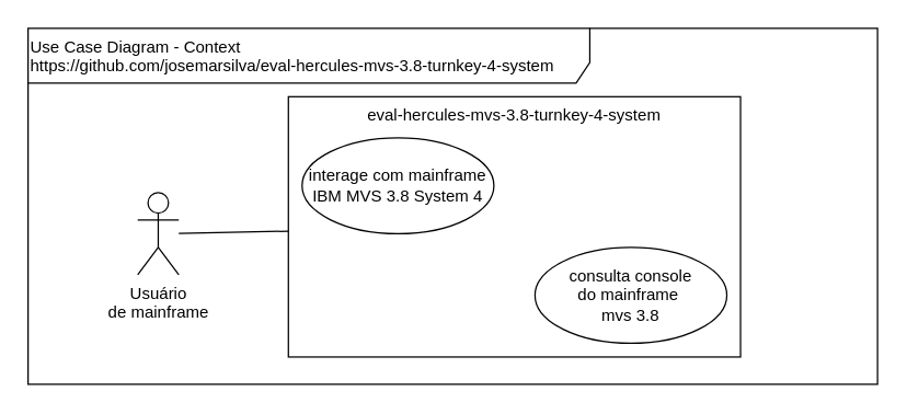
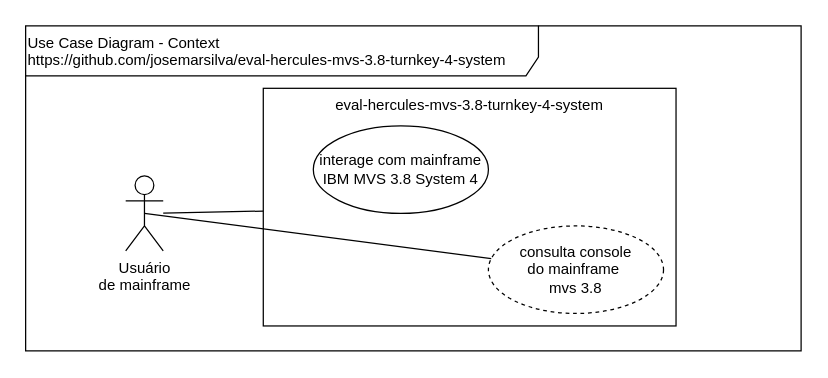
  <mxCell id="0" />
  <mxCell id="1" parent="0" />
  <mxCell id="2" value="Use Case Diagram - Context&lt;br&gt;https://github.com/josemarsilva/eval-hercules-mvs-3.8-turnkey-4-system&lt;br&gt;" style="shape=umlFrame;whiteSpace=wrap;html=1;width=410;height=40;verticalAlign=top;align=left;" parent="1" vertex="1"><mxGeometry x="20" y="20" width="620" height="260" as="geometry" /></mxCell>
  <mxCell id="3" value="&lt;div style=&quot;text-align: center&quot;&gt;&lt;span&gt;Usuário&lt;/span&gt;&lt;/div&gt;&lt;div style=&quot;text-align: center&quot;&gt;&lt;span&gt;de mainframe&lt;/span&gt;&lt;/div&gt;" style="shape=umlActor;verticalLabelPosition=bottom;labelBackgroundColor=#ffffff;verticalAlign=top;html=1;align=center;" parent="1" vertex="1"><mxGeometry x="100" y="140" width="30" height="60" as="geometry" /></mxCell>
  <mxCell id="4" value="&lt;div style=&quot;text-align: center&quot;&gt;eval-hercules-mvs-3.8-turnkey-4-system&lt;br&gt;&lt;/div&gt;" style="rounded=0;whiteSpace=wrap;html=1;align=center;verticalAlign=top;" parent="1" vertex="1"><mxGeometry x="210" y="70" width="330" height="190" as="geometry" /></mxCell>
- <mxCell id="5" value="interage com mainframe&lt;br&gt;IBM MVS 3.8 System 4&lt;br&gt;" style="ellipse;whiteSpace=wrap;html=1;align=center;" parent="1" vertex="1"><mxGeometry x="220" y="100" width="140" height="70" as="geometry" /></mxCell>
+ <mxCell id="5" value="interage com mainframe&lt;br&gt;IBM MVS 3.8 System 4&lt;br&gt;" style="ellipse;whiteSpace=wrap;html=1;align=center;" parent="1" vertex="1"><mxGeometry x="250" y="100" width="140" height="70" as="geometry" /></mxCell>
  <mxCell id="6" style="rounded=0;orthogonalLoop=1;jettySize=auto;html=1;endArrow=none;endFill=0;" parent="1" source="3" target="4" edge="1"><mxGeometry relative="1" as="geometry" /></mxCell>
- <mxCell id="7" value="consulta console&lt;br&gt;do mainframe&amp;nbsp;&lt;br&gt;mvs 3.8" style="ellipse;whiteSpace=wrap;html=1;align=center;" vertex="1" parent="1"><mxGeometry x="390" y="180" width="140" height="70" as="geometry" /></mxCell>
+ <mxCell id="7" value="consulta console&lt;br&gt;do mainframe&amp;nbsp;&lt;br&gt;mvs 3.8" style="ellipse;whiteSpace=wrap;html=1;align=center;dashed=1;" vertex="1" parent="1"><mxGeometry x="390" y="180" width="140" height="70" as="geometry" /></mxCell>
+ <mxCell id="8" style="rounded=0;orthogonalLoop=1;jettySize=auto;html=1;endArrow=none;endFill=0;exitX=0.5;exitY=0.5;exitDx=0;exitDy=0;exitPerimeter=0;" edge="1" parent="1" target="7" source="3"><mxGeometry relative="1" as="geometry"><mxPoint x="270" y="247.439" as="sourcePoint" /></mxGeometry></mxCell>
